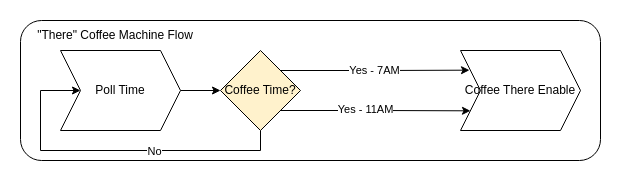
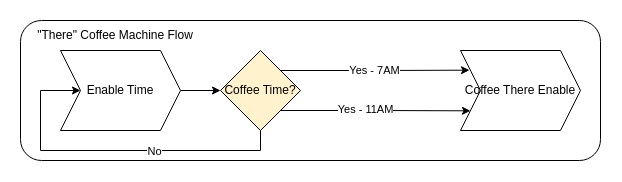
  <mxCell id="0" />
  <mxCell id="1" parent="0" />
  <mxCell id="2" value="" style="edgeStyle=orthogonalEdgeStyle;rounded=0;orthogonalLoop=1;jettySize=auto;html=1;" edge="1" parent="1" source="3" target="6"><mxGeometry relative="1" as="geometry" /></mxCell>
- <mxCell id="3" value="Poll Time" style="shape=step;perimeter=stepPerimeter;whiteSpace=wrap;html=1;fixedSize=1;" vertex="1" parent="1"><mxGeometry x="60" y="50" width="120" height="80" as="geometry" /></mxCell>
+ <mxCell id="3" value="Enable Time" style="shape=step;perimeter=stepPerimeter;whiteSpace=wrap;html=1;fixedSize=1;" vertex="1" parent="1"><mxGeometry x="60" y="50" width="120" height="80" as="geometry" /></mxCell>
  <mxCell id="4" style="edgeStyle=orthogonalEdgeStyle;rounded=0;orthogonalLoop=1;jettySize=auto;html=1;entryX=0;entryY=0.5;entryDx=0;entryDy=0;" edge="1" parent="1" source="6" target="3"><mxGeometry relative="1" as="geometry"><Array as="points"><mxPoint x="260" y="150" /><mxPoint x="40" y="150" /><mxPoint x="40" y="90" /></Array></mxGeometry></mxCell>
  <mxCell id="5" value="No" style="edgeLabel;html=1;align=center;verticalAlign=middle;resizable=0;points=[];" vertex="1" connectable="0" parent="4"><mxGeometry x="-0.254" relative="1" as="geometry"><mxPoint as="offset" /></mxGeometry></mxCell>
  <mxCell id="6" value="Coffee Time?" style="rhombus;whiteSpace=wrap;html=1;fillColor=#fff2cc;" vertex="1" parent="1"><mxGeometry x="220" y="50" width="80" height="80" as="geometry" /></mxCell>
  <mxCell id="7" value="Coffee There Enable" style="shape=step;perimeter=stepPerimeter;whiteSpace=wrap;html=1;fixedSize=1;" vertex="1" parent="1"><mxGeometry x="460" y="50" width="120" height="80" as="geometry" /></mxCell>
  <mxCell id="8" style="edgeStyle=orthogonalEdgeStyle;rounded=0;orthogonalLoop=1;jettySize=auto;html=1;exitX=1;exitY=0;exitDx=0;exitDy=0;entryX=0.075;entryY=0.246;entryDx=0;entryDy=0;entryPerimeter=0;" edge="1" parent="1" source="6" target="7"><mxGeometry relative="1" as="geometry" /></mxCell>
  <mxCell id="9" value="Yes - 7AM" style="edgeLabel;html=1;align=center;verticalAlign=middle;resizable=0;points=[];" vertex="1" connectable="0" parent="8"><mxGeometry x="-0.017" y="1" relative="1" as="geometry"><mxPoint as="offset" /></mxGeometry></mxCell>
  <mxCell id="10" style="edgeStyle=orthogonalEdgeStyle;rounded=0;orthogonalLoop=1;jettySize=auto;html=1;exitX=1;exitY=1;exitDx=0;exitDy=0;entryX=0.083;entryY=0.754;entryDx=0;entryDy=0;entryPerimeter=0;" edge="1" parent="1" source="6" target="7"><mxGeometry relative="1" as="geometry" /></mxCell>
  <mxCell id="11" value="Yes - 11AM" style="edgeLabel;html=1;align=center;verticalAlign=middle;resizable=0;points=[];" vertex="1" connectable="0" parent="10"><mxGeometry x="-0.113" y="2" relative="1" as="geometry"><mxPoint as="offset" /></mxGeometry></mxCell>
  <mxCell id="12" value="" style="rounded=1;whiteSpace=wrap;html=1;fillColor=none;" vertex="1" parent="1"><mxGeometry x="20" width="580" height="140" as="geometry" y="20" /></mxCell>
  <mxCell id="13" value="&quot;There&quot; Coffee Machine Flow" style="text;html=1;align=center;verticalAlign=middle;whiteSpace=wrap;rounded=0;" vertex="1" parent="1"><mxGeometry x="20" width="190" height="30" as="geometry" y="20" /></mxCell>
